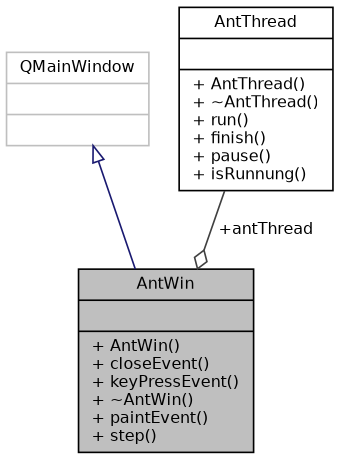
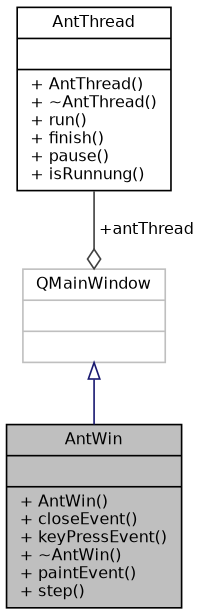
  digraph {
    node [color=black fillcolor=white fontname=Helvetica fontsize=10 shape=record style=filled]
    edge [fontname=Helvetica fontsize=10 labelfontname=Helvetica labelfontsize=10 style=solid]
    n1 [fillcolor=grey75 fontcolor=black height=0.2 label="{AntWin\n||+ AntWin()\l+ closeEvent()\l+ keyPressEvent()\l+ ~AntWin()\l+ paintEvent()\l+ step()\l}" width=0.4]
    n2 [color=grey75 height=0.2 label="{QMainWindow\n||}" width=0.4]
    n3 [height=0.2 label="{AntThread\n||+ AntThread()\l+ ~AntThread()\l+ run()\l+ finish()\l+ pause()\l+ isRunnung()\l}" width=0.4]
    n2 -> n1 [arrowtail=onormal color=midnightblue dir=back]
-   n3 -> n1 [arrowhead=odiamond color=grey25 label=" +antThread"]
+   n3 -> n2 [arrowhead=odiamond color=grey25 label=" +antThread"]
  }
